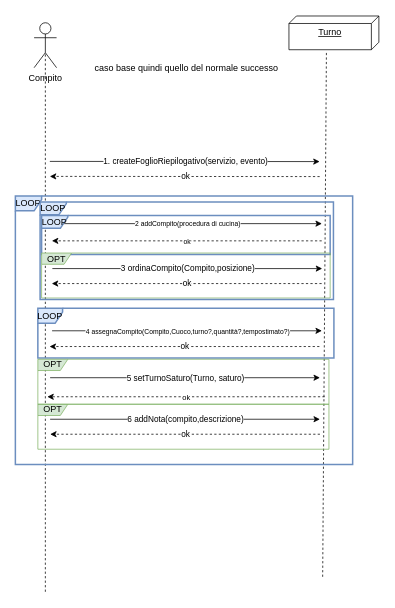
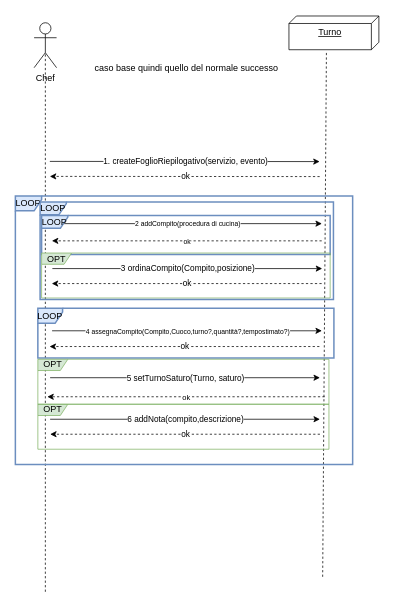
  <mxCell id="0" />
  <mxCell id="1" parent="0" />
- <mxCell id="2" value="Compito" style="shape=umlActor;verticalLabelPosition=bottom;verticalAlign=top;html=1;outlineConnect=0;" parent="1" vertex="1"><mxGeometry x="45" y="29.75" width="30" height="60" as="geometry" /></mxCell>
+ <mxCell id="2" value="Chef" style="shape=umlActor;verticalLabelPosition=bottom;verticalAlign=top;html=1;outlineConnect=0;" parent="1" vertex="1"><mxGeometry x="45" y="29.75" width="30" height="60" as="geometry" /></mxCell>
  <mxCell id="3" value="Turno" style="verticalAlign=top;align=center;spacingTop=8;spacingLeft=2;spacingRight=12;shape=cube;size=10;direction=south;fontStyle=4;html=1;whiteSpace=wrap;" parent="1" vertex="1"><mxGeometry x="385" y="20.75" width="120" height="45" as="geometry" /></mxCell>
  <mxCell id="4" value="" style="endArrow=none;dashed=1;html=1;rounded=0;entryX=0;entryY=0;entryDx=45;entryDy=65;entryPerimeter=0;" parent="1" edge="1"><mxGeometry width="50" height="50" relative="1" as="geometry"><mxPoint x="430" y="769" as="sourcePoint" /><mxPoint x="435" y="69" as="targetPoint" /></mxGeometry></mxCell>
  <mxCell id="5" value="" style="endArrow=none;dashed=1;html=1;rounded=0;" parent="1" edge="1"><mxGeometry width="50" height="50" relative="1" as="geometry"><mxPoint x="60" y="789" as="sourcePoint" /><mxPoint x="60" y="69" as="targetPoint" /></mxGeometry></mxCell>
  <mxCell id="6" value="" style="endArrow=classic;html=1;rounded=0;" parent="1" edge="1"><mxGeometry width="50" height="50" relative="1" as="geometry"><mxPoint x="66" y="214.75" as="sourcePoint" /><mxPoint x="426" y="215" as="targetPoint" /></mxGeometry></mxCell>
  <mxCell id="7" value="1. createFoglioRiepilogativo(servizio, evento)" style="edgeLabel;html=1;align=center;verticalAlign=middle;resizable=0;points=[];" parent="6" connectable="0" vertex="1"><mxGeometry x="0.111" y="3" relative="1" as="geometry"><mxPoint x="-20" y="3" as="offset" /></mxGeometry></mxCell>
  <mxCell id="8" value="" style="html=1;labelBackgroundColor=#ffffff;startArrow=none;startFill=0;startSize=6;endArrow=classic;endFill=1;endSize=6;jettySize=auto;orthogonalLoop=1;strokeWidth=1;dashed=1;fontSize=14;rounded=0;" parent="1" edge="1"><mxGeometry width="60" height="60" relative="1" as="geometry"><mxPoint x="426" y="235" as="sourcePoint" /><mxPoint x="66" y="234.75" as="targetPoint" /></mxGeometry></mxCell>
  <mxCell id="9" value="ok" style="edgeLabel;html=1;align=center;verticalAlign=middle;resizable=0;points=[];" parent="8" connectable="0" vertex="1"><mxGeometry x="-0.11" relative="1" as="geometry"><mxPoint x="-20" as="offset" /></mxGeometry></mxCell>
  <mxCell id="10" value="" style="endArrow=classic;html=1;rounded=0;" parent="1" edge="1"><mxGeometry width="50" height="50" relative="1" as="geometry"><mxPoint x="69" y="297.77" as="sourcePoint" /><mxPoint x="429" y="297.77" as="targetPoint" /></mxGeometry></mxCell>
  <mxCell id="11" value="&lt;font style=&quot;font-size: 9px;&quot;&gt;2 addCompito(procedura di cucina)&lt;br&gt;&lt;/font&gt;" style="edgeLabel;html=1;align=center;verticalAlign=middle;resizable=0;points=[];" parent="10" connectable="0" vertex="1"><mxGeometry x="0.111" y="3" relative="1" as="geometry"><mxPoint x="-20" y="3" as="offset" /></mxGeometry></mxCell>
  <mxCell id="12" value="" style="html=1;labelBackgroundColor=#ffffff;startArrow=none;startFill=0;startSize=6;endArrow=classic;endFill=1;endSize=6;jettySize=auto;orthogonalLoop=1;strokeWidth=1;dashed=1;fontSize=14;rounded=0;" parent="1" edge="1"><mxGeometry width="60" height="60" relative="1" as="geometry"><mxPoint x="428.74" y="320.75" as="sourcePoint" /><mxPoint x="68.74" y="320.75" as="targetPoint" /></mxGeometry></mxCell>
  <mxCell id="13" value="&lt;font style=&quot;font-size: 9px;&quot;&gt;ok&lt;/font&gt;" style="edgeLabel;html=1;align=center;verticalAlign=middle;resizable=0;points=[];" parent="12" connectable="0" vertex="1"><mxGeometry x="-0.11" relative="1" as="geometry"><mxPoint x="-20" as="offset" /></mxGeometry></mxCell>
  <mxCell id="14" value="" style="endArrow=classic;html=1;rounded=0;" parent="1" edge="1"><mxGeometry width="50" height="50" relative="1" as="geometry"><mxPoint x="69.37" y="357.75" as="sourcePoint" /><mxPoint x="429.37" y="357.75" as="targetPoint" /></mxGeometry></mxCell>
  <mxCell id="15" value="3 ordinaCompito(Compito,posizione)" style="edgeLabel;html=1;align=center;verticalAlign=middle;resizable=0;points=[];" parent="14" connectable="0" vertex="1"><mxGeometry x="0.111" y="3" relative="1" as="geometry"><mxPoint x="-20" y="3" as="offset" /></mxGeometry></mxCell>
  <mxCell id="16" value="" style="html=1;labelBackgroundColor=#ffffff;startArrow=none;startFill=0;startSize=6;endArrow=classic;endFill=1;endSize=6;jettySize=auto;orthogonalLoop=1;strokeWidth=1;dashed=1;fontSize=14;rounded=0;" parent="1" edge="1"><mxGeometry width="60" height="60" relative="1" as="geometry"><mxPoint x="428.63" y="377.75" as="sourcePoint" /><mxPoint x="68.63" y="377.75" as="targetPoint" /></mxGeometry></mxCell>
  <mxCell id="17" value="ok" style="edgeLabel;html=1;align=center;verticalAlign=middle;resizable=0;points=[];" parent="16" connectable="0" vertex="1"><mxGeometry x="-0.11" relative="1" as="geometry"><mxPoint x="-20" as="offset" /></mxGeometry></mxCell>
  <mxCell id="18" value="" style="endArrow=classic;html=1;rounded=0;" parent="1" edge="1"><mxGeometry width="50" height="50" relative="1" as="geometry"><mxPoint x="69" y="440.75" as="sourcePoint" /><mxPoint x="429" y="440.75" as="targetPoint" /></mxGeometry></mxCell>
  <mxCell id="19" value="&lt;font style=&quot;font-size: 9px;&quot;&gt;4 assegnaCompito(Compito,Cuoco,turno?,quantità?,tempostimato?)&lt;/font&gt;" style="edgeLabel;html=1;align=center;verticalAlign=middle;resizable=0;points=[];" parent="18" connectable="0" vertex="1"><mxGeometry x="0.111" y="3" relative="1" as="geometry"><mxPoint x="-20" y="3" as="offset" /></mxGeometry></mxCell>
  <mxCell id="20" value="" style="html=1;labelBackgroundColor=#ffffff;startArrow=none;startFill=0;startSize=6;endArrow=classic;endFill=1;endSize=6;jettySize=auto;orthogonalLoop=1;strokeWidth=1;dashed=1;fontSize=14;rounded=0;" parent="1" edge="1"><mxGeometry width="60" height="60" relative="1" as="geometry"><mxPoint x="425.63" y="461.75" as="sourcePoint" /><mxPoint x="65.63" y="461.75" as="targetPoint" /></mxGeometry></mxCell>
  <mxCell id="21" value="ok" style="edgeLabel;html=1;align=center;verticalAlign=middle;resizable=0;points=[];" parent="20" connectable="0" vertex="1"><mxGeometry x="-0.11" relative="1" as="geometry"><mxPoint x="-20" as="offset" /></mxGeometry></mxCell>
  <mxCell id="22" value="LOOP" style="shape=umlFrame;whiteSpace=wrap;html=1;pointerEvents=0;fillColor=#dae8fc;strokeColor=#6c8ebf;width=33;height=20;strokeWidth=2;" parent="1" vertex="1"><mxGeometry x="50" y="410.75" width="395" height="66.25" as="geometry" /></mxCell>
  <mxCell id="23" value="LOOP" style="shape=umlFrame;whiteSpace=wrap;html=1;pointerEvents=0;fillColor=#dae8fc;strokeColor=#6c8ebf;width=35;height=20;strokeWidth=2;" parent="1" vertex="1"><mxGeometry x="20" y="260.75" width="450" height="358.25" as="geometry" /></mxCell>
  <mxCell id="24" value="" style="endArrow=classic;html=1;rounded=0;" parent="1" edge="1"><mxGeometry width="50" height="50" relative="1" as="geometry"><mxPoint x="66.37" y="503.35" as="sourcePoint" /><mxPoint x="426.37" y="503.35" as="targetPoint" /></mxGeometry></mxCell>
  <mxCell id="25" value="5 setTurnoSaturo(Turno, saturo)" style="edgeLabel;html=1;align=center;verticalAlign=middle;resizable=0;points=[];" parent="24" connectable="0" vertex="1"><mxGeometry x="0.111" y="3" relative="1" as="geometry"><mxPoint x="-20" y="3" as="offset" /></mxGeometry></mxCell>
  <mxCell id="26" value="&lt;font style=&quot;font-size: 10px;&quot;&gt;ok&lt;/font&gt;" style="html=1;labelBackgroundColor=#ffffff;startArrow=none;startFill=0;startSize=6;endArrow=classic;endFill=1;endSize=6;jettySize=auto;orthogonalLoop=1;strokeWidth=1;dashed=1;fontSize=14;rounded=0;" parent="1" edge="1"><mxGeometry width="60" height="60" relative="1" as="geometry"><mxPoint x="432.63" y="528.75" as="sourcePoint" /><mxPoint x="62.63" y="528.75" as="targetPoint" /></mxGeometry></mxCell>
  <mxCell id="27" value="" style="endArrow=classic;html=1;rounded=0;" parent="1" edge="1"><mxGeometry width="50" height="50" relative="1" as="geometry"><mxPoint x="66.37" y="558.75" as="sourcePoint" /><mxPoint x="426.37" y="558.75" as="targetPoint" /></mxGeometry></mxCell>
  <mxCell id="28" value="6 addNota(compito,descrizione)" style="edgeLabel;html=1;align=center;verticalAlign=middle;resizable=0;points=[];" parent="27" connectable="0" vertex="1"><mxGeometry x="0.111" y="3" relative="1" as="geometry"><mxPoint x="-20" y="3" as="offset" /></mxGeometry></mxCell>
  <mxCell id="29" value="" style="html=1;labelBackgroundColor=#ffffff;startArrow=none;startFill=0;startSize=6;endArrow=classic;endFill=1;endSize=6;jettySize=auto;orthogonalLoop=1;strokeWidth=1;dashed=1;fontSize=14;rounded=0;" parent="1" edge="1"><mxGeometry width="60" height="60" relative="1" as="geometry"><mxPoint x="426.37" y="578.75" as="sourcePoint" /><mxPoint x="66.37" y="578.75" as="targetPoint" /></mxGeometry></mxCell>
  <mxCell id="30" value="ok" style="edgeLabel;html=1;align=center;verticalAlign=middle;resizable=0;points=[];" parent="29" connectable="0" vertex="1"><mxGeometry x="-0.11" relative="1" as="geometry"><mxPoint x="-20" as="offset" /></mxGeometry></mxCell>
  <mxCell id="31" value="OPT" style="shape=umlFrame;whiteSpace=wrap;html=1;pointerEvents=0;fillColor=#d5e8d4;strokeColor=#82b366;width=40;height=15;" parent="1" vertex="1"><mxGeometry x="50" y="538.75" width="388.37" height="60" as="geometry" /></mxCell>
  <mxCell id="32" value="OPT" style="shape=umlFrame;whiteSpace=wrap;html=1;pointerEvents=0;fillColor=#d5e8d4;strokeColor=#82b366;width=40;height=15;" parent="1" vertex="1"><mxGeometry x="50" y="478.75" width="388.37" height="60" as="geometry" /></mxCell>
  <mxCell id="33" value="caso base quindi quello del normale successo" style="text;html=1;align=center;verticalAlign=middle;resizable=0;points=[];autosize=1;strokeColor=none;fillColor=none;" parent="1" vertex="1"><mxGeometry x="112.5" y="75.75" width="270" height="30" as="geometry" /></mxCell>
  <mxCell id="34" value="LOOP" style="shape=umlFrame;whiteSpace=wrap;html=1;pointerEvents=0;fillColor=#dae8fc;strokeColor=#6c8ebf;width=35;height=17;strokeWidth=2;" parent="1" vertex="1"><mxGeometry x="55" y="287" width="385" height="52" as="geometry" /></mxCell>
  <mxCell id="35" value="OPT" style="shape=umlFrame;whiteSpace=wrap;html=1;pointerEvents=0;fillColor=#d5e8d4;strokeColor=#82b366;width=40;height=15;" parent="1" vertex="1"><mxGeometry x="55" y="337" width="385" height="60" as="geometry" /></mxCell>
  <mxCell id="36" value="LOOP" style="shape=umlFrame;whiteSpace=wrap;html=1;pointerEvents=0;fillColor=#dae8fc;strokeColor=#6c8ebf;width=35;height=17;strokeWidth=2;" parent="1" vertex="1"><mxGeometry x="53" y="269" width="391.37" height="130" as="geometry" /></mxCell>
